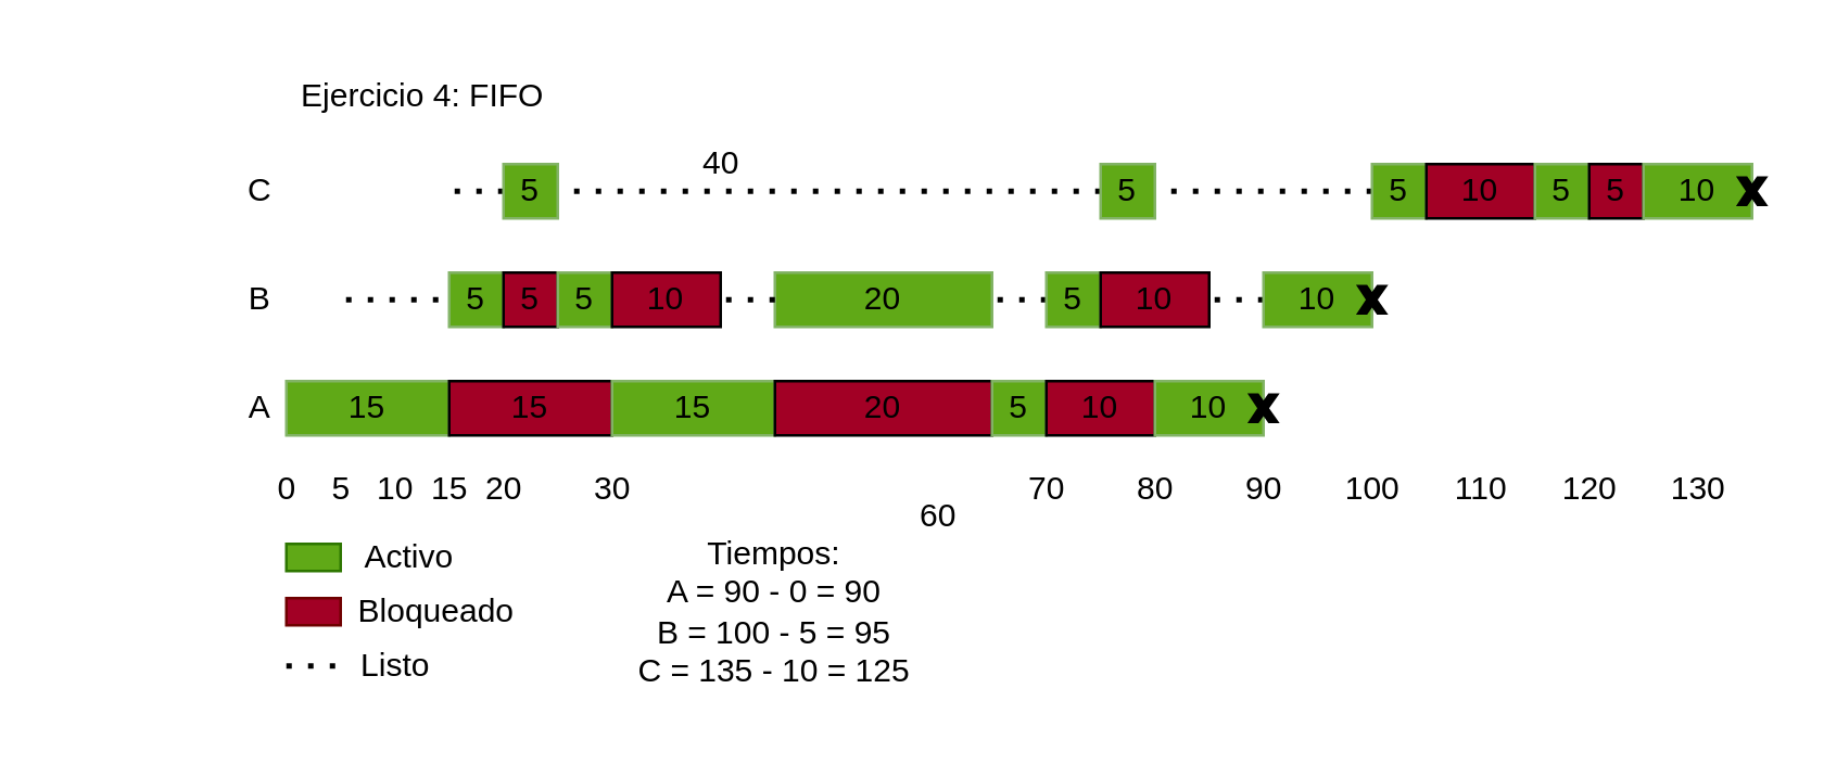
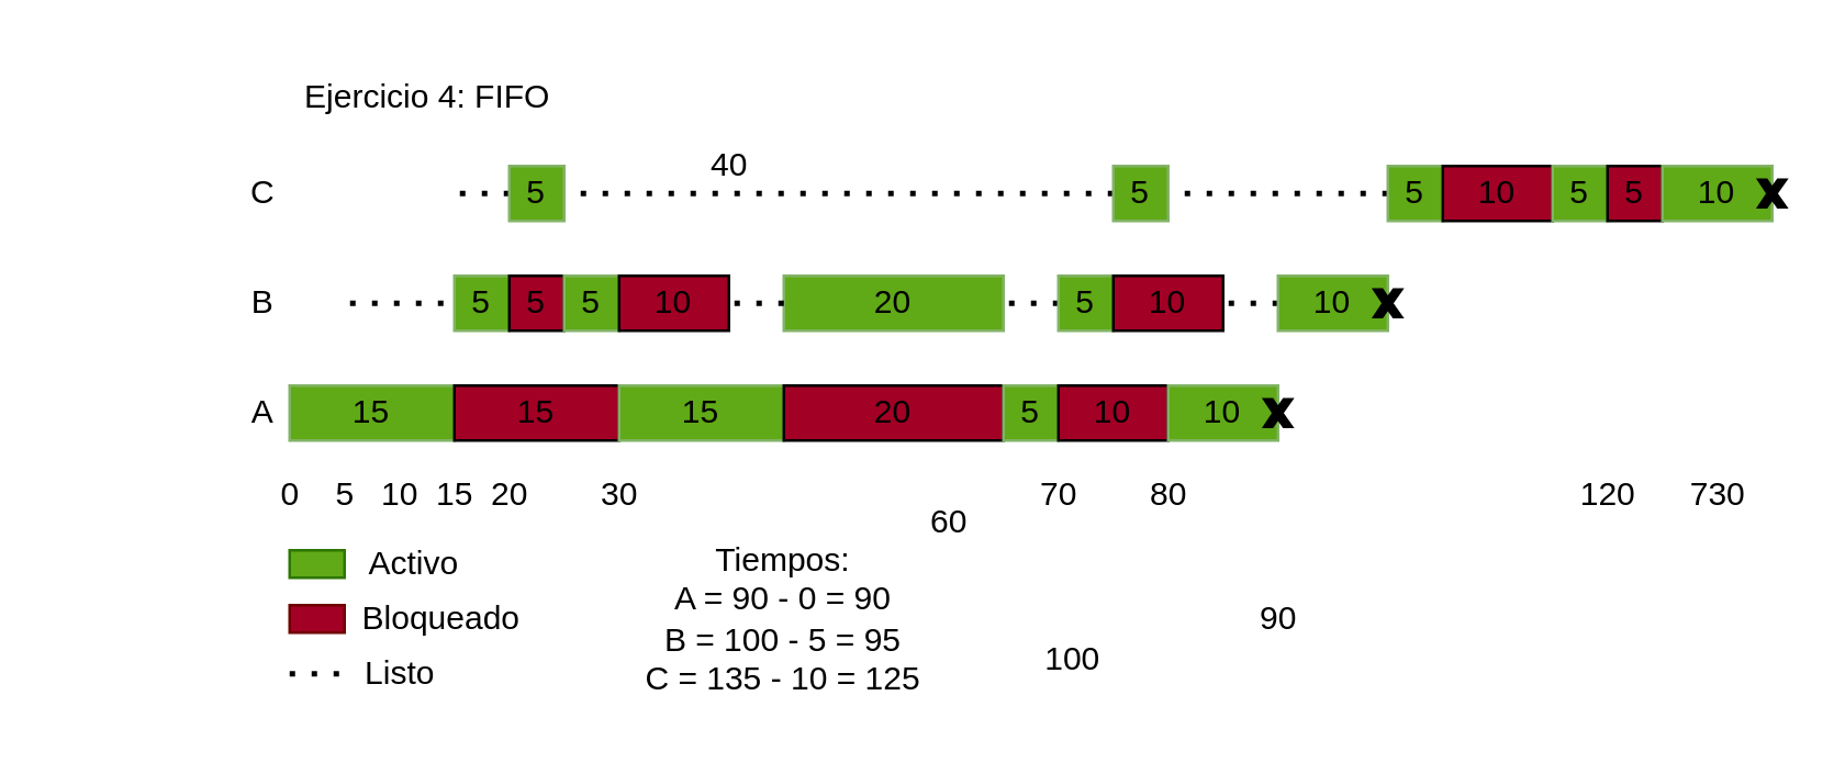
  <mxCell id="0" />
  <mxCell id="1" parent="0" />
  <mxCell id="2" value="C" style="text;html=1;align=center;verticalAlign=middle;resizable=0;points=[];autosize=1;strokeColor=none;fillColor=none;" parent="1" vertex="1"><mxGeometry x="85" y="60" width="20" height="20" as="geometry" /></mxCell>
  <mxCell id="3" value="B" style="text;html=1;align=center;verticalAlign=middle;resizable=0;points=[];autosize=1;strokeColor=none;fillColor=none;" parent="1" vertex="1"><mxGeometry x="85" y="100" width="20" height="20" as="geometry" /></mxCell>
  <mxCell id="4" value="A" style="text;html=1;align=center;verticalAlign=middle;resizable=0;points=[];autosize=1;strokeColor=none;fillColor=none;" parent="1" vertex="1"><mxGeometry x="85" y="140" width="20" height="20" as="geometry" /></mxCell>
  <mxCell id="5" value="10" style="text;html=1;align=center;verticalAlign=middle;resizable=0;points=[];autosize=1;strokeColor=none;fillColor=none;" parent="1" vertex="1"><mxGeometry x="130" y="170" width="30" height="20" as="geometry" /></mxCell>
  <mxCell id="6" value="20" style="text;html=1;align=center;verticalAlign=middle;resizable=0;points=[];autosize=1;strokeColor=none;fillColor=none;" parent="1" vertex="1"><mxGeometry x="170" y="170" width="30" height="20" as="geometry" /></mxCell>
  <mxCell id="7" value="30" style="text;html=1;align=center;verticalAlign=middle;resizable=0;points=[];autosize=1;strokeColor=none;fillColor=none;" parent="1" vertex="1"><mxGeometry x="210" y="170" width="30" height="20" as="geometry" /></mxCell>
  <mxCell id="8" value="40" style="text;html=1;align=center;verticalAlign=middle;resizable=0;points=[];autosize=1;strokeColor=none;fillColor=none;" parent="1" vertex="1"><mxGeometry x="250" y="50" width="30" height="20" as="geometry" /></mxCell>
  <mxCell id="9" value="60" style="text;html=1;align=center;verticalAlign=middle;resizable=0;points=[];autosize=1;strokeColor=none;fillColor=none;" parent="1" vertex="1"><mxGeometry x="330" y="180" width="30" height="20" as="geometry" /></mxCell>
  <mxCell id="10" value="70" style="text;html=1;align=center;verticalAlign=middle;resizable=0;points=[];autosize=1;strokeColor=none;fillColor=none;" parent="1" vertex="1"><mxGeometry x="370" y="170" width="30" height="20" as="geometry" /></mxCell>
  <mxCell id="11" value="80" style="text;html=1;align=center;verticalAlign=middle;resizable=0;points=[];autosize=1;strokeColor=none;fillColor=none;" parent="1" vertex="1"><mxGeometry x="410" y="170" width="30" height="20" as="geometry" /></mxCell>
- <mxCell id="12" value="90" style="text;html=1;align=center;verticalAlign=middle;resizable=0;points=[];autosize=1;strokeColor=none;fillColor=none;" parent="1" vertex="1"><mxGeometry x="450" y="170" width="30" height="20" as="geometry" /></mxCell>
- <mxCell id="13" value="100" style="text;html=1;align=center;verticalAlign=middle;resizable=0;points=[];autosize=1;strokeColor=none;fillColor=none;" parent="1" vertex="1"><mxGeometry x="485" y="170" width="40" height="20" as="geometry" /></mxCell>
- <mxCell id="14" value="110" style="text;html=1;align=center;verticalAlign=middle;resizable=0;points=[];autosize=1;strokeColor=none;fillColor=none;" parent="1" vertex="1"><mxGeometry x="530" y="170" width="30" height="20" as="geometry" /></mxCell>
+ <mxCell id="12" value="90" style="text;html=1;align=center;verticalAlign=middle;resizable=0;points=[];autosize=1;strokeColor=none;fillColor=none;" parent="1" vertex="1"><mxGeometry x="450" y="215" width="30" height="20" as="geometry" /></mxCell>
+ <mxCell id="13" value="100" style="text;html=1;align=center;verticalAlign=middle;resizable=0;points=[];autosize=1;strokeColor=none;fillColor=none;" parent="1" vertex="1"><mxGeometry x="370" y="230" width="40" height="20" as="geometry" /></mxCell>
  <mxCell id="15" value="120" style="text;html=1;align=center;verticalAlign=middle;resizable=0;points=[];autosize=1;strokeColor=none;fillColor=none;" parent="1" vertex="1"><mxGeometry x="565" y="170" width="40" height="20" as="geometry" /></mxCell>
  <mxCell id="16" value="&lt;span style=&quot;white-space: pre;&quot;&gt;&#09;&lt;/span&gt;&lt;span style=&quot;white-space: pre;&quot;&gt;&#09;&lt;/span&gt;&lt;span style=&quot;white-space: pre;&quot;&gt;&#09;&lt;/span&gt;Ejercicio 4: FIFO" style="text;html=1;align=center;verticalAlign=middle;resizable=0;points=[];autosize=1;strokeColor=none;fillColor=none;" parent="1" vertex="1"><mxGeometry x="20" y="20" width="190" height="30" as="geometry" /></mxCell>
  <mxCell id="17" value="5" style="text;html=1;align=center;verticalAlign=middle;resizable=0;points=[];autosize=1;strokeColor=none;fillColor=none;" parent="1" vertex="1"><mxGeometry x="115" y="170" width="20" height="20" as="geometry" /></mxCell>
  <mxCell id="18" value="15" style="text;html=1;align=center;verticalAlign=middle;resizable=0;points=[];autosize=1;strokeColor=none;fillColor=none;" parent="1" vertex="1"><mxGeometry x="150" y="170" width="30" height="20" as="geometry" /></mxCell>
  <mxCell id="19" value="0" style="text;html=1;align=center;verticalAlign=middle;resizable=0;points=[];autosize=1;strokeColor=none;fillColor=none;" parent="1" vertex="1"><mxGeometry x="90" y="165" width="30" height="30" as="geometry" /></mxCell>
  <mxCell id="20" value="" style="rounded=0;whiteSpace=wrap;html=1;fillColor=#a20025;fontColor=#ffffff;strokeColor=#6F0000;" parent="1" vertex="1"><mxGeometry x="105" y="220" width="20" height="10" as="geometry" /></mxCell>
  <mxCell id="21" value="" style="rounded=0;whiteSpace=wrap;html=1;fillColor=#60a917;fontColor=#ffffff;strokeColor=#2D7600;" parent="1" vertex="1"><mxGeometry x="105" y="200" width="20" height="10" as="geometry" /></mxCell>
  <mxCell id="22" value="Activo" style="text;html=1;align=center;verticalAlign=middle;resizable=0;points=[];autosize=1;strokeColor=none;fillColor=none;" parent="1" vertex="1"><mxGeometry x="120" y="190" width="60" height="30" as="geometry" /></mxCell>
  <mxCell id="23" value="Bloqueado" style="text;html=1;align=center;verticalAlign=middle;resizable=0;points=[];autosize=1;strokeColor=none;fillColor=none;" parent="1" vertex="1"><mxGeometry x="120" y="210" width="80" height="30" as="geometry" /></mxCell>
  <mxCell id="24" value="" style="endArrow=none;dashed=1;html=1;dashPattern=1 3;strokeWidth=2;rounded=0;entryX=0.1;entryY=0.5;entryDx=0;entryDy=0;entryPerimeter=0;" parent="1" target="25" edge="1"><mxGeometry width="50" height="50" relative="1" as="geometry"><mxPoint x="105" y="245" as="sourcePoint" /><mxPoint x="225" y="190" as="targetPoint" /><Array as="points"><mxPoint x="115" y="245" /></Array></mxGeometry></mxCell>
  <mxCell id="25" value="Listo" style="text;html=1;align=center;verticalAlign=middle;resizable=0;points=[];autosize=1;strokeColor=none;fillColor=none;" parent="1" vertex="1"><mxGeometry x="120" y="230" width="50" height="30" as="geometry" /></mxCell>
  <mxCell id="26" value="15" style="rounded=0;whiteSpace=wrap;html=1;fillColor=#60A917;strokeColor=#82b366;" parent="1" vertex="1"><mxGeometry x="105" y="140" width="60" height="20" as="geometry" /></mxCell>
  <mxCell id="27" value="15" style="rounded=0;whiteSpace=wrap;html=1;fillColor=#A20025;" parent="1" vertex="1"><mxGeometry x="165" y="140" width="60" height="20" as="geometry" /></mxCell>
  <mxCell id="28" value="5" style="rounded=0;whiteSpace=wrap;html=1;fillColor=#60A917;strokeColor=#82b366;" parent="1" vertex="1"><mxGeometry x="165" y="100" width="20" height="20" as="geometry" /></mxCell>
  <mxCell id="29" value="5" style="rounded=0;whiteSpace=wrap;html=1;fillColor=#A20025;" parent="1" vertex="1"><mxGeometry x="185" y="100" width="20" height="20" as="geometry" /></mxCell>
  <mxCell id="30" value="" style="endArrow=none;dashed=1;html=1;dashPattern=1 3;strokeWidth=2;rounded=0;entryX=0;entryY=0.5;entryDx=0;entryDy=0;startSize=6;spacing=2;" parent="1" target="28" edge="1"><mxGeometry width="50" height="50" relative="1" as="geometry"><mxPoint x="127" y="110" as="sourcePoint" /><mxPoint x="55" y="120" as="targetPoint" /><Array as="points"><mxPoint x="145" y="110" /></Array></mxGeometry></mxCell>
  <mxCell id="31" value="" style="endArrow=none;dashed=1;html=1;dashPattern=1 3;strokeWidth=2;rounded=0;exitX=0;exitY=0.5;exitDx=0;exitDy=0;" parent="1" source="32" edge="1"><mxGeometry width="50" height="50" relative="1" as="geometry"><mxPoint x="185" y="70" as="sourcePoint" /><mxPoint x="165" y="70" as="targetPoint" /><Array as="points"><mxPoint x="165" y="70" /></Array></mxGeometry></mxCell>
  <mxCell id="32" value="5" style="rounded=0;whiteSpace=wrap;html=1;fillColor=#60A917;strokeColor=#82b366;" parent="1" vertex="1"><mxGeometry x="185" y="60" width="20" height="20" as="geometry" /></mxCell>
  <mxCell id="33" value="5" style="rounded=0;whiteSpace=wrap;html=1;fillColor=#60A917;strokeColor=#82b366;" parent="1" vertex="1"><mxGeometry x="205" y="100" width="20" height="20" as="geometry" /></mxCell>
  <mxCell id="34" value="10" style="rounded=0;whiteSpace=wrap;html=1;fillColor=#A20025;" parent="1" vertex="1"><mxGeometry x="225" y="100" width="40" height="20" as="geometry" /></mxCell>
  <mxCell id="35" value="15" style="rounded=0;whiteSpace=wrap;html=1;fillColor=#60A917;strokeColor=#82b366;" parent="1" vertex="1"><mxGeometry x="225" y="140" width="60" height="20" as="geometry" /></mxCell>
  <mxCell id="36" value="20" style="rounded=0;whiteSpace=wrap;html=1;fillColor=#A20025;" parent="1" vertex="1"><mxGeometry x="285" y="140" width="80" height="20" as="geometry" /></mxCell>
  <mxCell id="37" value="20" style="rounded=0;whiteSpace=wrap;html=1;fillColor=#60A917;strokeColor=#82b366;" parent="1" vertex="1"><mxGeometry x="285" y="100" width="80" height="20" as="geometry" /></mxCell>
  <mxCell id="38" value="" style="endArrow=none;dashed=1;html=1;dashPattern=1 3;strokeWidth=2;rounded=0;exitX=0;exitY=0.5;exitDx=0;exitDy=0;entryX=1;entryY=0.5;entryDx=0;entryDy=0;" parent="1" source="37" target="34" edge="1"><mxGeometry width="50" height="50" relative="1" as="geometry"><mxPoint x="275" y="110" as="sourcePoint" /><mxPoint x="275" y="110" as="targetPoint" /><Array as="points" /></mxGeometry></mxCell>
  <mxCell id="39" value="5" style="rounded=0;whiteSpace=wrap;html=1;fillColor=#60A917;strokeColor=#82b366;" parent="1" vertex="1"><mxGeometry x="365" y="140" width="20" height="20" as="geometry" /></mxCell>
  <mxCell id="40" value="10" style="rounded=0;whiteSpace=wrap;html=1;fillColor=#A20025;" parent="1" vertex="1"><mxGeometry x="385" y="140" width="40" height="20" as="geometry" /></mxCell>
  <mxCell id="41" value="10" style="rounded=0;whiteSpace=wrap;html=1;fillColor=#60A917;strokeColor=#82b366;" parent="1" vertex="1"><mxGeometry x="425" y="140" width="40" height="20" as="geometry" /></mxCell>
  <mxCell id="42" value="" style="endArrow=none;dashed=1;html=1;dashPattern=1 3;strokeWidth=2;rounded=0;entryX=1;entryY=0.5;entryDx=0;entryDy=0;" parent="1" target="37" edge="1"><mxGeometry width="50" height="50" relative="1" as="geometry"><mxPoint x="385" y="110" as="sourcePoint" /><mxPoint x="385" y="110" as="targetPoint" /><Array as="points" /></mxGeometry></mxCell>
  <mxCell id="43" value="5" style="rounded=0;whiteSpace=wrap;html=1;fillColor=#60A917;strokeColor=#82b366;" parent="1" vertex="1"><mxGeometry x="385" y="100" width="20" height="20" as="geometry" /></mxCell>
  <mxCell id="44" value="10" style="rounded=0;whiteSpace=wrap;html=1;fillColor=#A20025;" parent="1" vertex="1"><mxGeometry x="405" y="100" width="40" height="20" as="geometry" /></mxCell>
  <mxCell id="45" value="" style="endArrow=none;dashed=1;html=1;dashPattern=1 3;strokeWidth=2;rounded=0;" parent="1" edge="1"><mxGeometry width="50" height="50" relative="1" as="geometry"><mxPoint x="465" y="110" as="sourcePoint" /><mxPoint x="445" y="110" as="targetPoint" /><Array as="points" /></mxGeometry></mxCell>
  <mxCell id="46" value="10" style="rounded=0;whiteSpace=wrap;html=1;fillColor=#60A917;strokeColor=#82b366;" parent="1" vertex="1"><mxGeometry x="465" y="100" width="40" height="20" as="geometry" /></mxCell>
  <mxCell id="47" value="" style="endArrow=none;dashed=1;html=1;dashPattern=1 3;strokeWidth=2;rounded=0;" parent="1" edge="1"><mxGeometry width="50" height="50" relative="1" as="geometry"><mxPoint x="405" y="70" as="sourcePoint" /><mxPoint x="205" y="70" as="targetPoint" /><Array as="points"><mxPoint x="205" y="70" /></Array></mxGeometry></mxCell>
  <mxCell id="48" value="5" style="rounded=0;whiteSpace=wrap;html=1;fillColor=#60A917;strokeColor=#82b366;" parent="1" vertex="1"><mxGeometry x="405" y="60" width="20" height="20" as="geometry" /></mxCell>
  <mxCell id="49" value="" style="endArrow=none;dashed=1;html=1;dashPattern=1 3;strokeWidth=2;rounded=0;" parent="1" edge="1"><mxGeometry width="50" height="50" relative="1" as="geometry"><mxPoint x="505" y="70" as="sourcePoint" /><mxPoint x="425" y="70" as="targetPoint" /><Array as="points" /></mxGeometry></mxCell>
  <mxCell id="50" value="5" style="rounded=0;whiteSpace=wrap;html=1;fillColor=#60A917;strokeColor=#82b366;" parent="1" vertex="1"><mxGeometry x="505" y="60" width="20" height="20" as="geometry" /></mxCell>
  <mxCell id="51" value="10" style="rounded=0;whiteSpace=wrap;html=1;fillColor=#A20025;" parent="1" vertex="1"><mxGeometry x="525" y="60" width="40" height="20" as="geometry" /></mxCell>
  <mxCell id="52" value="5" style="rounded=0;whiteSpace=wrap;html=1;fillColor=#60A917;strokeColor=#82b366;" parent="1" vertex="1"><mxGeometry x="565" y="60" width="20" height="20" as="geometry" /></mxCell>
  <mxCell id="53" value="5" style="rounded=0;whiteSpace=wrap;html=1;fillColor=#A20025;" parent="1" vertex="1"><mxGeometry x="585" y="60" width="20" height="20" as="geometry" /></mxCell>
  <mxCell id="54" value="10" style="rounded=0;whiteSpace=wrap;html=1;fillColor=#60A917;strokeColor=#82b366;" parent="1" vertex="1"><mxGeometry x="605" y="60" width="40" height="20" as="geometry" /></mxCell>
- <mxCell id="55" value="130" style="text;html=1;align=center;verticalAlign=middle;resizable=0;points=[];autosize=1;strokeColor=none;fillColor=none;" parent="1" vertex="1"><mxGeometry x="605" y="165" width="40" height="30" as="geometry" /></mxCell>
+ <mxCell id="55" value="730" style="text;html=1;align=center;verticalAlign=middle;resizable=0;points=[];autosize=1;strokeColor=none;fillColor=none;" parent="1" vertex="1"><mxGeometry x="605" y="165" width="40" height="30" as="geometry" /></mxCell>
  <mxCell id="56" value="Tiempos:&lt;br&gt;A = 90 -&amp;nbsp;0 = 90&lt;br&gt;B = 100 - 5 = 95&lt;br&gt;C = 135 - 10 = 125" style="text;html=1;strokeColor=none;fillColor=none;align=center;verticalAlign=middle;whiteSpace=wrap;rounded=0;" parent="1" vertex="1"><mxGeometry x="225" y="210" width="120" height="30" as="geometry" /></mxCell>
  <mxCell id="57" value="" style="verticalLabelPosition=bottom;verticalAlign=top;html=1;shape=mxgraph.basic.x;fillColor=#000000;" parent="1" vertex="1"><mxGeometry x="640" y="65" width="10" height="10" as="geometry" /></mxCell>
  <mxCell id="58" value="" style="verticalLabelPosition=bottom;verticalAlign=top;html=1;shape=mxgraph.basic.x;fillColor=#000000;" parent="1" vertex="1"><mxGeometry x="460" y="145" width="10" height="10" as="geometry" /></mxCell>
  <mxCell id="59" value="" style="verticalLabelPosition=bottom;verticalAlign=top;html=1;shape=mxgraph.basic.x;fillColor=#000000;" parent="1" vertex="1"><mxGeometry x="500" y="105" width="10" height="10" as="geometry" /></mxCell>
